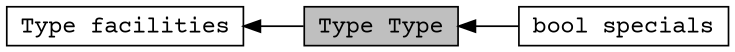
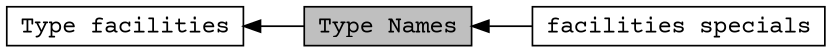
  digraph {
    fontname="Courier Prime"
    rankdir=LR
    node [color=black fillcolor=white fontname="Courier Prime" fontsize=14 shape=box style=filled]
    edge [dir=back fontname="Courier Prime" fontsize=14 labelfontname=Helvetica labelfontsize=14 shape=plaintext style=solid]
-   n1 [height=0.2 label="bool specials" width=0.4]
+   n1 [height=0.2 label="facilities specials" width=0.4]
    n2 [height=0.2 label="Type facilities" width=0.4]
-   n3 [fillcolor=grey75 fontcolor=black height=0.2 label="Type Type" width=0.4]
+   n3 [fillcolor=grey75 fontcolor=black height=0.2 label="Type Names" width=0.4]
    n2 -> n3
    n3 -> n1
  }
